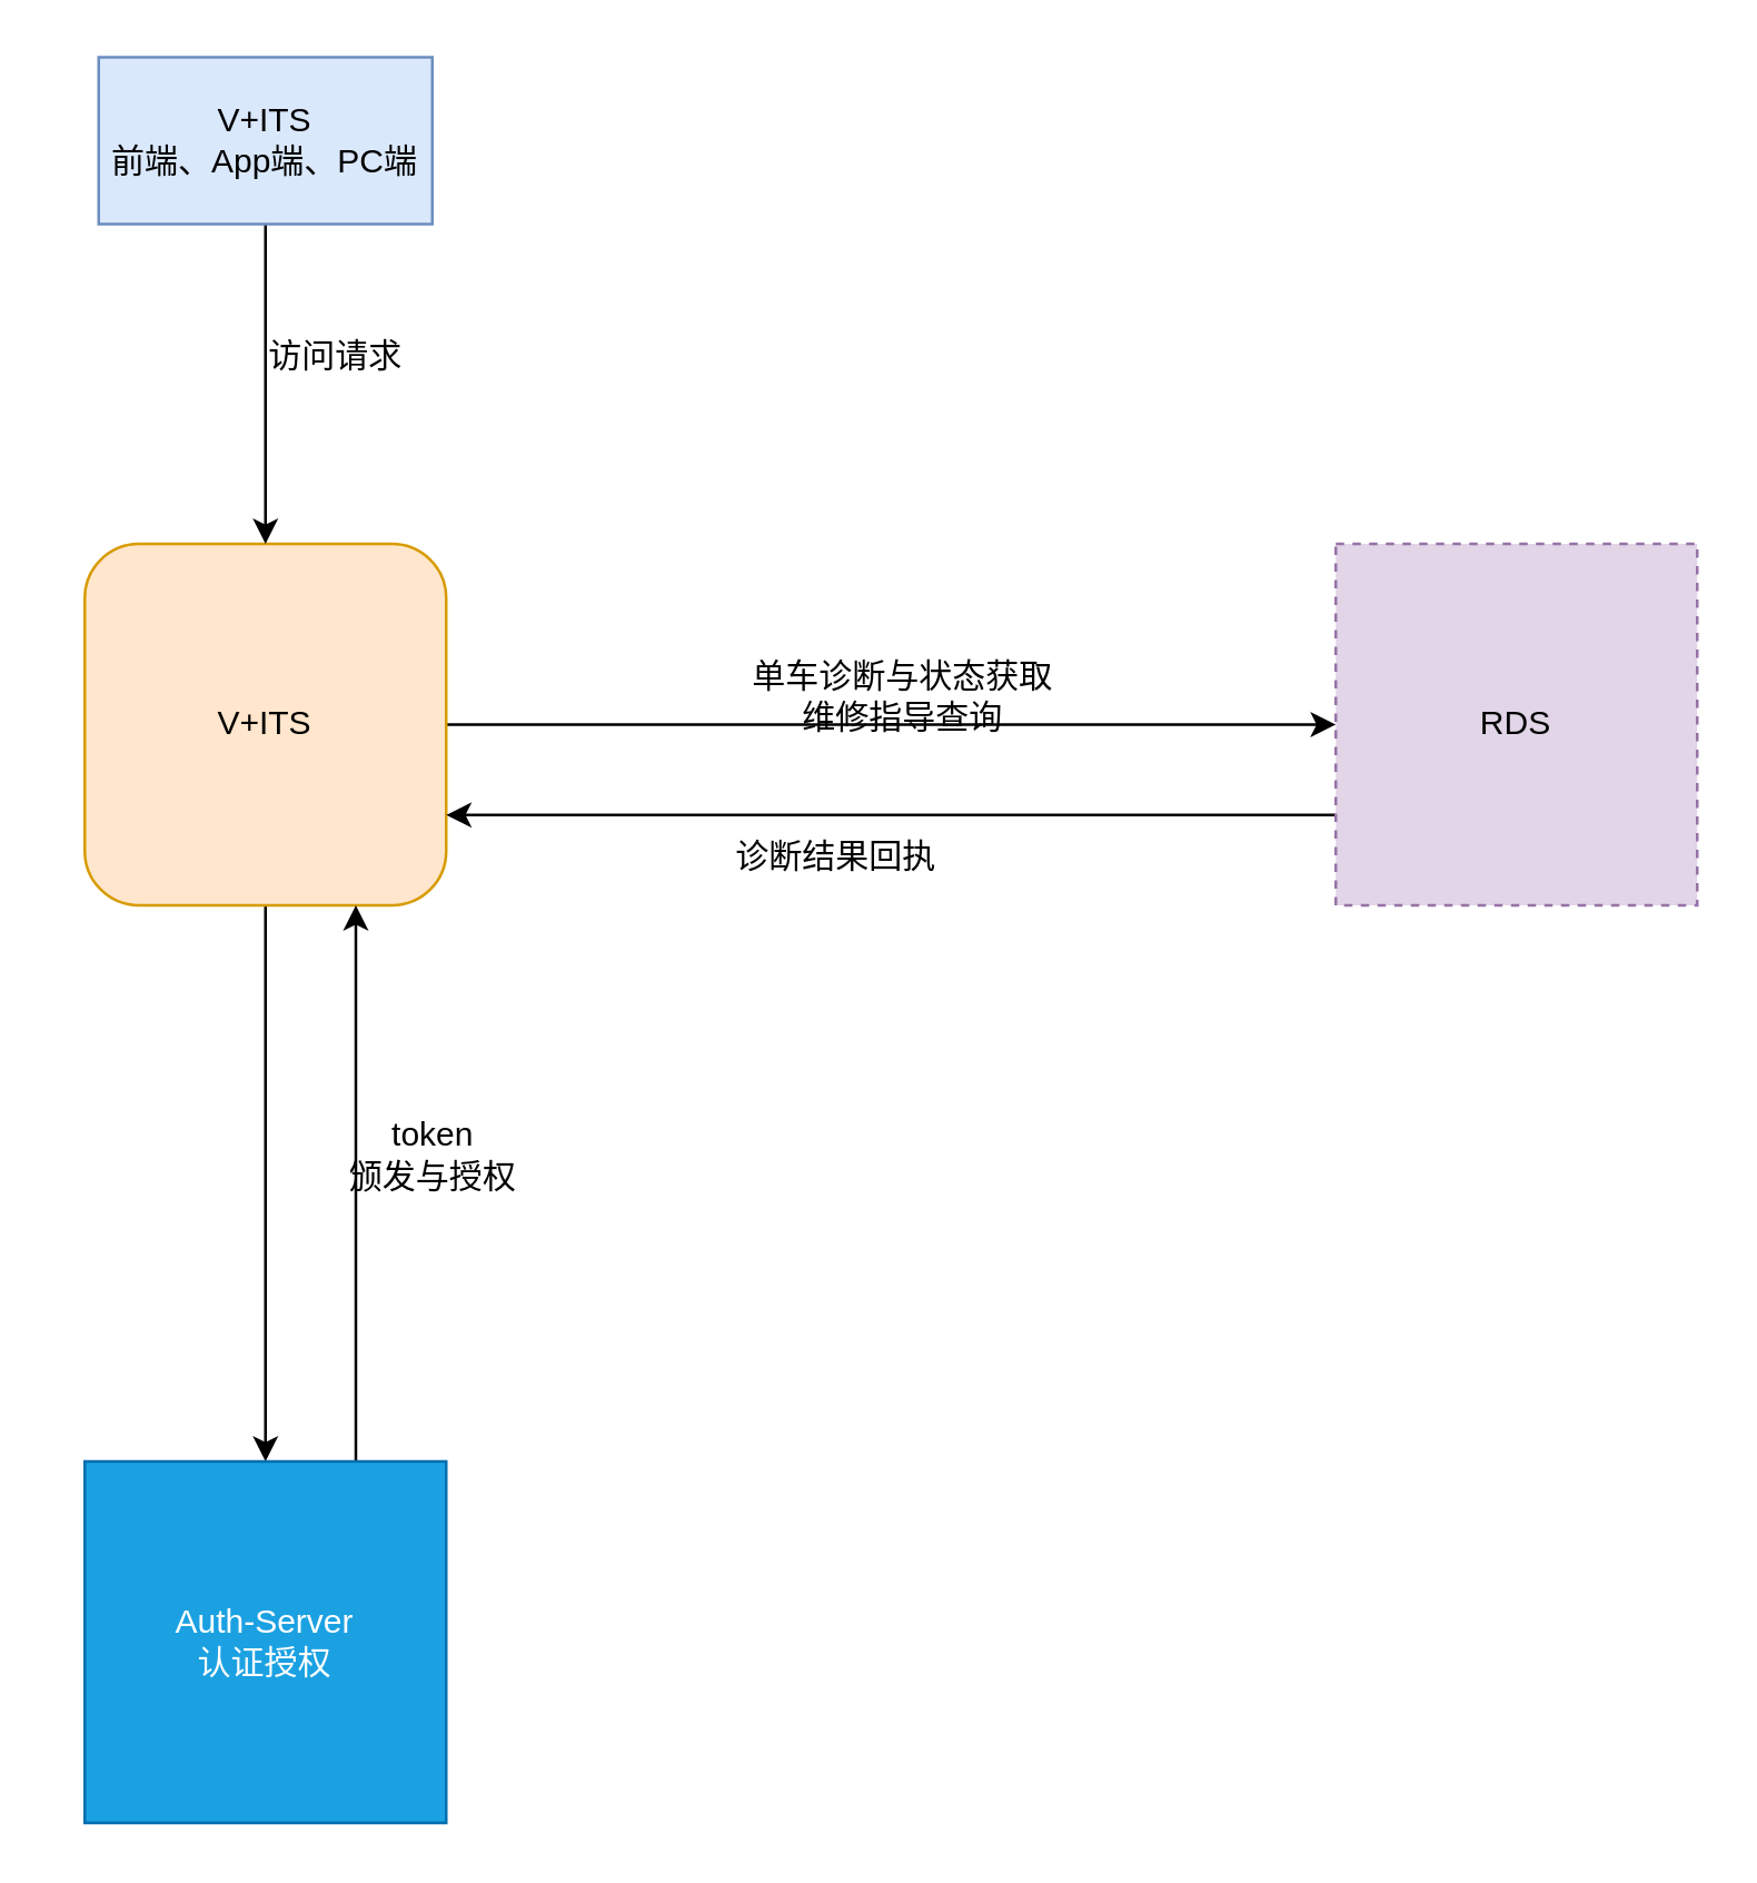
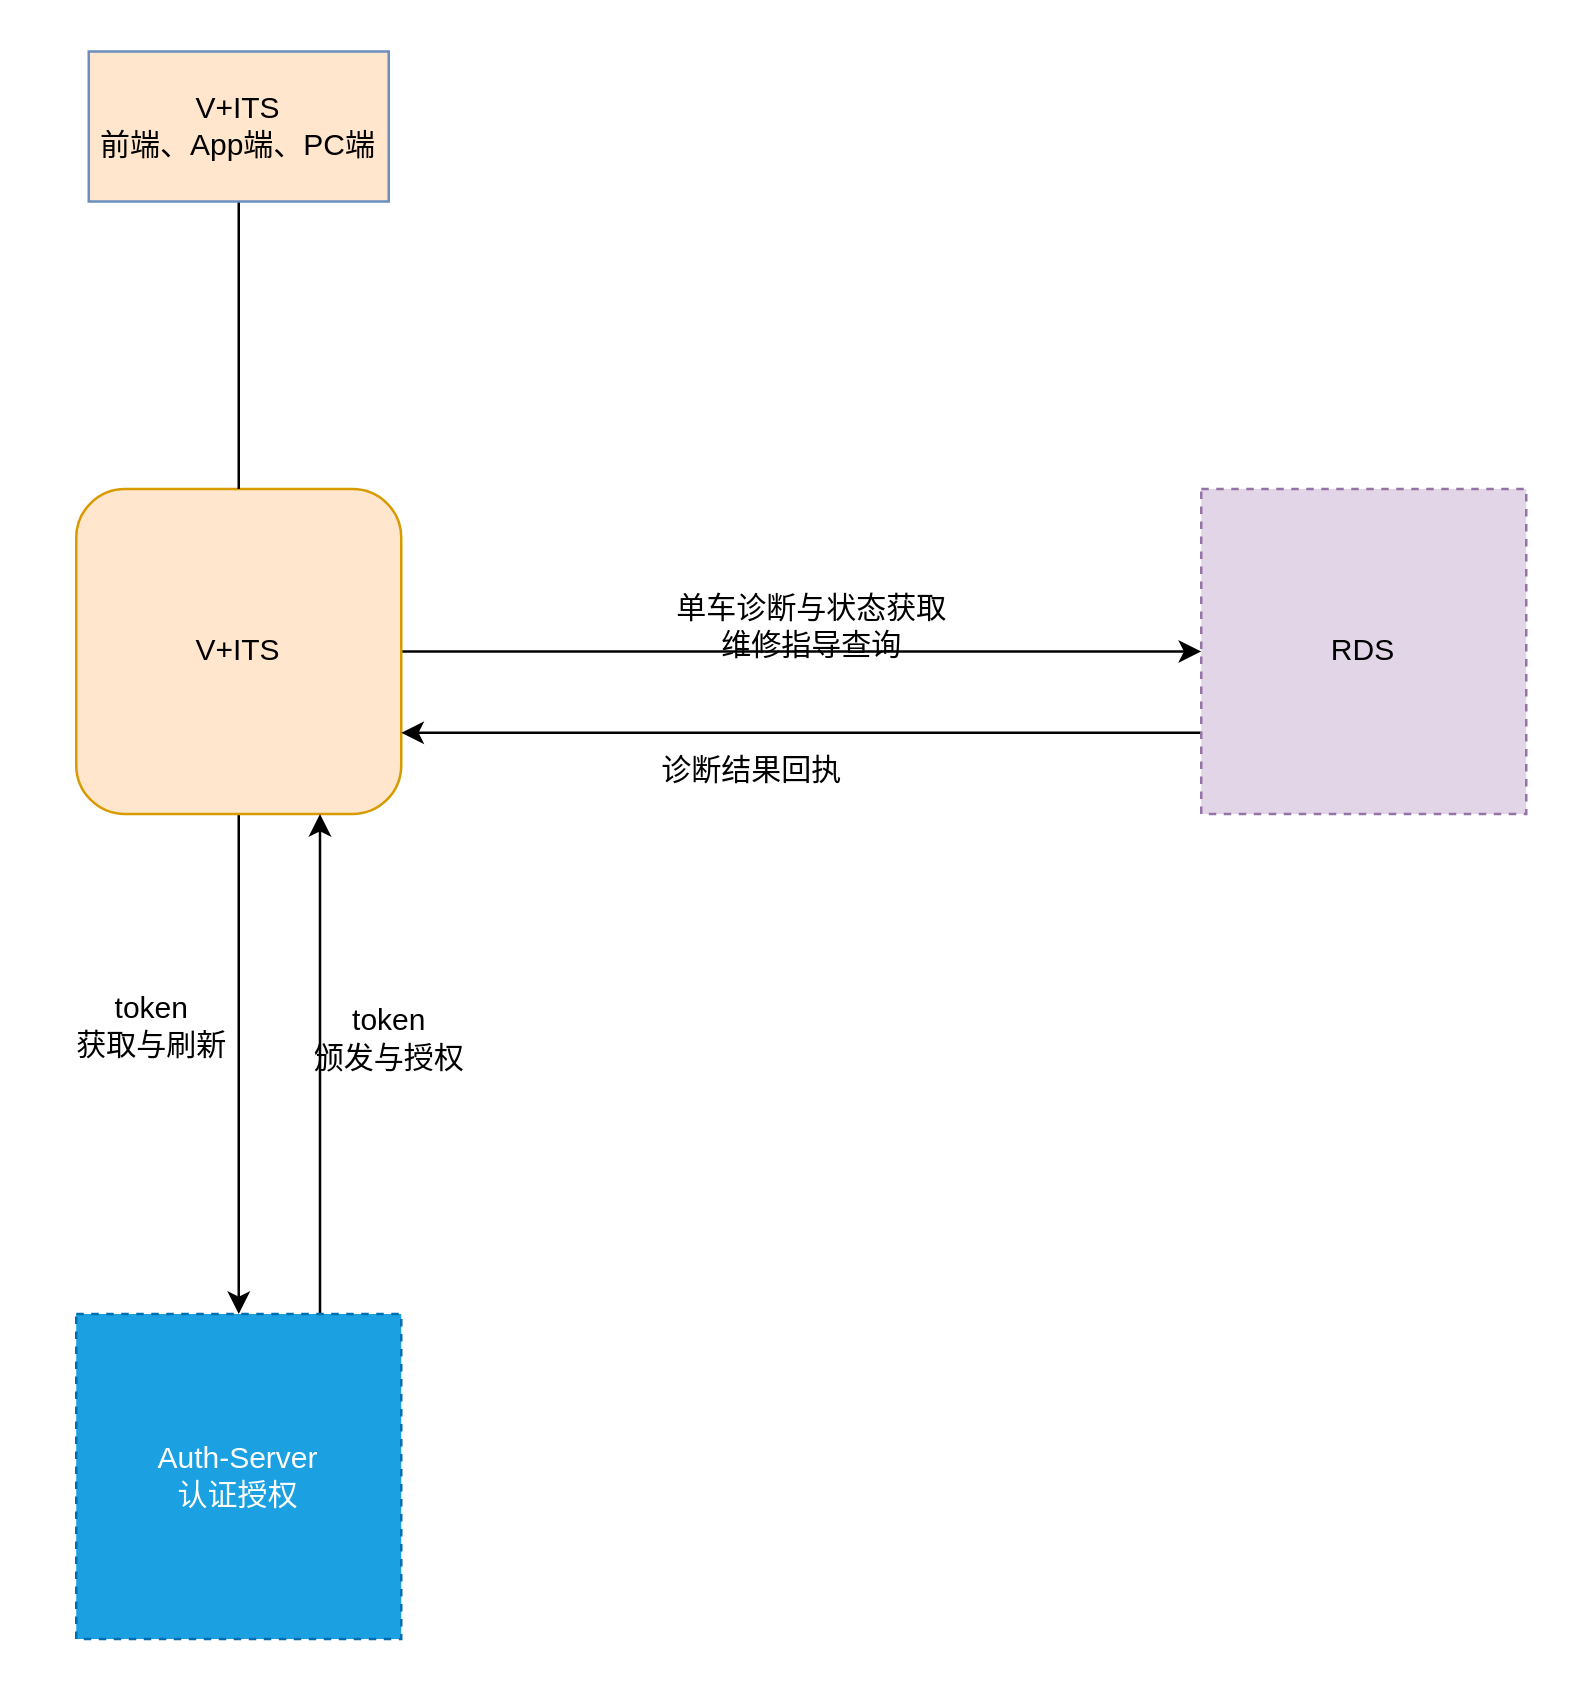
  <mxCell id="0" />
  <mxCell id="1" parent="0" />
  <mxCell id="2" value="" style="edgeStyle=orthogonalEdgeStyle;rounded=0;orthogonalLoop=1;jettySize=auto;html=1;" edge="1" parent="1" source="4" target="6"><mxGeometry relative="1" as="geometry" /></mxCell>
  <mxCell id="3" value="" style="edgeStyle=orthogonalEdgeStyle;rounded=0;orthogonalLoop=1;jettySize=auto;html=1;jumpSize=9;" edge="1" parent="1" source="4" target="8"><mxGeometry relative="1" as="geometry" /></mxCell>
  <mxCell id="4" value="V+ITS" style="whiteSpace=wrap;html=1;aspect=fixed;fillColor=#ffe6cc;strokeColor=#d79b00;rounded=1;" vertex="1" parent="1"><mxGeometry x="30" y="195" width="130" height="130" as="geometry" /></mxCell>
  <mxCell id="5" style="edgeStyle=orthogonalEdgeStyle;rounded=0;orthogonalLoop=1;jettySize=auto;html=1;exitX=0;exitY=0.75;exitDx=0;exitDy=0;entryX=1;entryY=0.75;entryDx=0;entryDy=0;" edge="1" parent="1" source="6" target="4"><mxGeometry relative="1" as="geometry" /></mxCell>
  <mxCell id="6" value="RDS" style="whiteSpace=wrap;html=1;aspect=fixed;fillColor=#e1d5e7;strokeColor=#9673a6;dashed=1;" vertex="1" parent="1"><mxGeometry x="480" y="195" width="130" height="130" as="geometry" /></mxCell>
  <mxCell id="7" style="edgeStyle=orthogonalEdgeStyle;rounded=0;orthogonalLoop=1;jettySize=auto;html=1;exitX=0.75;exitY=0;exitDx=0;exitDy=0;entryX=0.75;entryY=1;entryDx=0;entryDy=0;jumpSize=9;" edge="1" parent="1" source="8" target="4"><mxGeometry relative="1" as="geometry" /></mxCell>
- <mxCell id="8" value="Auth-Server&lt;div&gt;认证授权&lt;/div&gt;" style="whiteSpace=wrap;html=1;aspect=fixed;fillColor=#1ba1e2;fontColor=#ffffff;strokeColor=#006EAF;" vertex="1" parent="1"><mxGeometry x="30" y="525" width="130" height="130" as="geometry" /></mxCell>
- <mxCell id="9" style="edgeStyle=orthogonalEdgeStyle;rounded=0;orthogonalLoop=1;jettySize=auto;html=1;exitX=0.5;exitY=1;exitDx=0;exitDy=0;entryX=0.5;entryY=0;entryDx=0;entryDy=0;" edge="1" parent="1" source="10" target="4"><mxGeometry relative="1" as="geometry" /></mxCell>
- <mxCell id="10" value="V+ITS&lt;div&gt;前端、App端、PC端&lt;/div&gt;" style="whiteSpace=wrap;html=1;fillColor=#dae8fc;strokeColor=#6c8ebf;" vertex="1" parent="1"><mxGeometry x="35" y="20" width="120" height="60" as="geometry" /></mxCell>
+ <mxCell id="8" value="Auth-Server&lt;div&gt;认证授权&lt;/div&gt;" style="whiteSpace=wrap;html=1;aspect=fixed;fillColor=#1ba1e2;fontColor=#ffffff;strokeColor=#006EAF;dashed=1;" vertex="1" parent="1"><mxGeometry x="30" y="525" width="130" height="130" as="geometry" /></mxCell>
+ <mxCell id="9" style="edgeStyle=orthogonalEdgeStyle;rounded=0;orthogonalLoop=1;jettySize=auto;html=1;exitX=0.5;exitY=1;exitDx=0;exitDy=0;entryX=0.5;entryY=0;entryDx=0;entryDy=0;endArrow=none;" edge="1" parent="1" source="10" target="4"><mxGeometry relative="1" as="geometry" /></mxCell>
+ <mxCell id="10" value="V+ITS&lt;div&gt;前端、App端、PC端&lt;/div&gt;" style="whiteSpace=wrap;html=1;fillColor=#ffe6cc;strokeColor=#6c8ebf;" vertex="1" parent="1"><mxGeometry x="35" y="20" width="120" height="60" as="geometry" /></mxCell>
+ <mxCell id="11" value="token&lt;div&gt;获取与刷新&lt;/div&gt;" style="text;html=1;align=center;verticalAlign=middle;resizable=0;points=[];autosize=1;strokeColor=none;fillColor=none;" vertex="1" parent="1"><mxGeometry x="20" y="390" width="80" height="40" as="geometry" /></mxCell>
  <mxCell id="12" value="token&lt;div&gt;颁发与授权&lt;/div&gt;" style="text;html=1;align=center;verticalAlign=middle;resizable=0;points=[];autosize=1;strokeColor=none;fillColor=none;" vertex="1" parent="1"><mxGeometry x="115" y="395" width="80" height="40" as="geometry" /></mxCell>
- <mxCell id="13" value="访问请求" style="text;html=1;align=center;verticalAlign=middle;resizable=0;points=[];autosize=1;strokeColor=none;fillColor=none;" vertex="1" parent="1"><mxGeometry x="85" y="113" width="70" height="30" as="geometry" /></mxCell>
  <mxCell id="14" value="单车诊断与状态获取&lt;div&gt;维修指导查询&lt;/div&gt;" style="text;html=1;align=center;verticalAlign=middle;resizable=0;points=[];autosize=1;strokeColor=none;fillColor=none;" vertex="1" parent="1"><mxGeometry x="259" y="230" width="130" height="40" as="geometry" /></mxCell>
  <mxCell id="15" value="诊断结果回执" style="text;html=1;align=center;verticalAlign=middle;resizable=0;points=[];autosize=1;strokeColor=none;fillColor=none;" vertex="1" parent="1"><mxGeometry x="250" y="293" width="100" height="30" as="geometry" /></mxCell>
